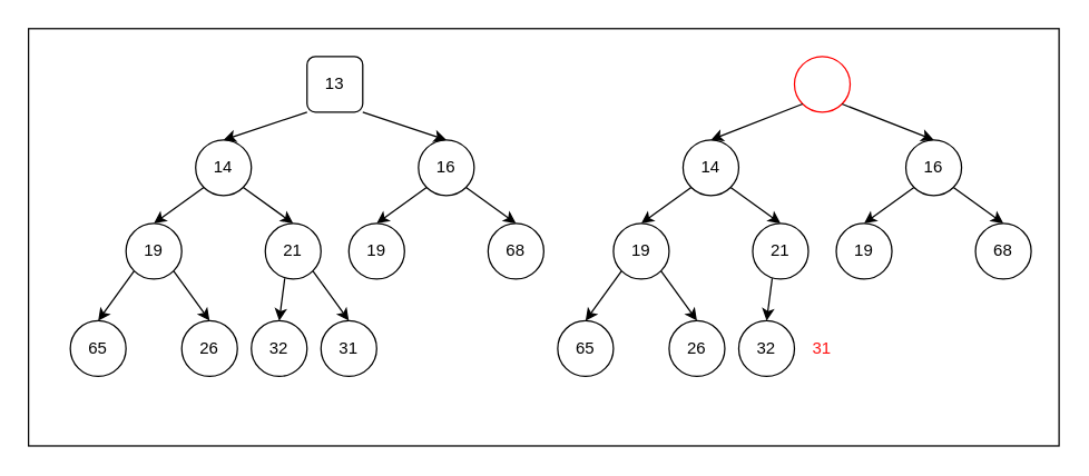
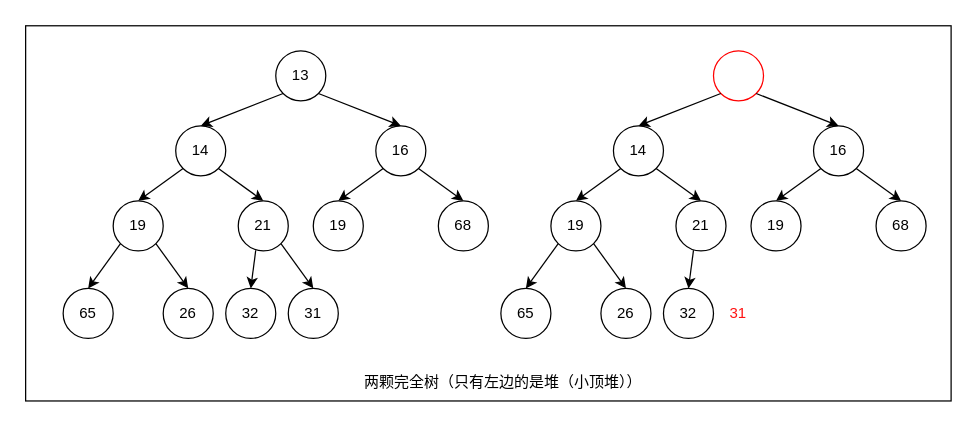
  <mxCell id="0" />
  <mxCell id="1" parent="0" />
  <mxCell id="2" value="" style="rounded=0;whiteSpace=wrap;html=1;strokeColor=#000000;fontColor=#000000;" parent="1" vertex="1"><mxGeometry x="20" y="20" width="740" height="300" as="geometry" /></mxCell>
- <mxCell id="3" value="13" style="whiteSpace=wrap;html=1;aspect=fixed;rounded=1;" parent="1" vertex="1"><mxGeometry x="220" y="40" width="40" height="40" as="geometry" /></mxCell>
+ <mxCell id="3" value="13" style="ellipse;whiteSpace=wrap;html=1;aspect=fixed;" parent="1" vertex="1"><mxGeometry x="220" y="40" width="40" height="40" as="geometry" /></mxCell>
  <mxCell id="4" value="14" style="ellipse;whiteSpace=wrap;html=1;aspect=fixed;" parent="1" vertex="1"><mxGeometry x="140" y="100" width="40" height="40" as="geometry" /></mxCell>
  <mxCell id="5" value="16" style="ellipse;whiteSpace=wrap;html=1;aspect=fixed;" parent="1" vertex="1"><mxGeometry x="300" y="100" width="40" height="40" as="geometry" /></mxCell>
  <mxCell id="6" value="19" style="ellipse;whiteSpace=wrap;html=1;aspect=fixed;" parent="1" vertex="1"><mxGeometry x="90" y="160" width="40" height="40" as="geometry" /></mxCell>
  <mxCell id="7" value="68" style="ellipse;whiteSpace=wrap;html=1;aspect=fixed;" parent="1" vertex="1"><mxGeometry x="350" y="160" width="40" height="40" as="geometry" /></mxCell>
  <mxCell id="8" value="19" style="ellipse;whiteSpace=wrap;html=1;aspect=fixed;" parent="1" vertex="1"><mxGeometry x="250" y="160" width="40" height="40" as="geometry" /></mxCell>
  <mxCell id="9" value="21" style="ellipse;whiteSpace=wrap;html=1;aspect=fixed;" parent="1" vertex="1"><mxGeometry x="190" y="160" width="40" height="40" as="geometry" /></mxCell>
  <mxCell id="10" value="65" style="ellipse;whiteSpace=wrap;html=1;aspect=fixed;" parent="1" vertex="1"><mxGeometry x="50" y="230" width="40" height="40" as="geometry" /></mxCell>
  <mxCell id="11" value="32" style="ellipse;whiteSpace=wrap;html=1;aspect=fixed;" parent="1" vertex="1"><mxGeometry x="180" y="230" width="40" height="40" as="geometry" /></mxCell>
  <mxCell id="12" value="26" style="ellipse;whiteSpace=wrap;html=1;aspect=fixed;" parent="1" vertex="1"><mxGeometry x="130" y="230" width="40" height="40" as="geometry" /></mxCell>
  <mxCell id="13" value="" style="endArrow=classic;html=1;rounded=0;entryX=0.5;entryY=0;entryDx=0;entryDy=0;exitX=0;exitY=1;exitDx=0;exitDy=0;" parent="1" source="3" target="4" edge="1"><mxGeometry width="50" height="50" relative="1" as="geometry"><mxPoint x="220" y="100" as="sourcePoint" /><mxPoint x="330" y="190" as="targetPoint" /></mxGeometry></mxCell>
  <mxCell id="14" value="" style="endArrow=classic;html=1;rounded=0;entryX=0.5;entryY=0;entryDx=0;entryDy=0;exitX=1;exitY=1;exitDx=0;exitDy=0;" parent="1" source="3" target="5" edge="1"><mxGeometry width="50" height="50" relative="1" as="geometry"><mxPoint x="310" y="60" as="sourcePoint" /><mxPoint x="184" y="116" as="targetPoint" /></mxGeometry></mxCell>
  <mxCell id="15" value="" style="endArrow=classic;html=1;rounded=0;entryX=0.5;entryY=0;entryDx=0;entryDy=0;exitX=0;exitY=1;exitDx=0;exitDy=0;" parent="1" source="4" target="6" edge="1"><mxGeometry width="50" height="50" relative="1" as="geometry"><mxPoint x="236" y="84" as="sourcePoint" /><mxPoint x="184" y="116" as="targetPoint" /></mxGeometry></mxCell>
  <mxCell id="16" value="" style="endArrow=classic;html=1;rounded=0;entryX=0.5;entryY=0;entryDx=0;entryDy=0;exitX=1;exitY=1;exitDx=0;exitDy=0;" parent="1" source="4" target="9" edge="1"><mxGeometry width="50" height="50" relative="1" as="geometry"><mxPoint x="156" y="144" as="sourcePoint" /><mxPoint x="134" y="176" as="targetPoint" /></mxGeometry></mxCell>
  <mxCell id="17" value="" style="endArrow=classic;html=1;rounded=0;entryX=0.5;entryY=0;entryDx=0;entryDy=0;exitX=0;exitY=1;exitDx=0;exitDy=0;" parent="1" source="6" target="10" edge="1"><mxGeometry width="50" height="50" relative="1" as="geometry"><mxPoint x="156" y="144" as="sourcePoint" /><mxPoint x="134" y="176" as="targetPoint" /></mxGeometry></mxCell>
  <mxCell id="18" value="" style="endArrow=classic;html=1;rounded=0;entryX=0.5;entryY=0;entryDx=0;entryDy=0;exitX=1;exitY=1;exitDx=0;exitDy=0;" parent="1" source="6" target="12" edge="1"><mxGeometry width="50" height="50" relative="1" as="geometry"><mxPoint x="106" y="204" as="sourcePoint" /><mxPoint x="80" y="240" as="targetPoint" /></mxGeometry></mxCell>
  <mxCell id="19" value="" style="endArrow=classic;html=1;rounded=0;entryX=0.5;entryY=0;entryDx=0;entryDy=0;exitX=0.35;exitY=0.988;exitDx=0;exitDy=0;exitPerimeter=0;" parent="1" source="9" target="11" edge="1"><mxGeometry width="50" height="50" relative="1" as="geometry"><mxPoint x="134" y="204" as="sourcePoint" /><mxPoint x="160" y="240" as="targetPoint" /></mxGeometry></mxCell>
  <mxCell id="20" value="" style="endArrow=classic;html=1;rounded=0;entryX=0.5;entryY=0;entryDx=0;entryDy=0;exitX=0;exitY=1;exitDx=0;exitDy=0;" parent="1" source="5" target="8" edge="1"><mxGeometry width="50" height="50" relative="1" as="geometry"><mxPoint x="214" y="210" as="sourcePoint" /><mxPoint x="210" y="240" as="targetPoint" /></mxGeometry></mxCell>
  <mxCell id="21" value="" style="endArrow=classic;html=1;rounded=0;entryX=0.5;entryY=0;entryDx=0;entryDy=0;exitX=1;exitY=1;exitDx=0;exitDy=0;" parent="1" source="5" target="7" edge="1"><mxGeometry width="50" height="50" relative="1" as="geometry"><mxPoint x="316" y="144" as="sourcePoint" /><mxPoint x="280" y="170" as="targetPoint" /></mxGeometry></mxCell>
+ <mxCell id="22" value="两颗完全树（只有左边的是堆（小顶堆））" style="text;html=1;strokeColor=none;fillColor=none;align=center;verticalAlign=middle;whiteSpace=wrap;rounded=0;fontColor=#000000;" parent="1" vertex="1"><mxGeometry x="267" y="290" width="270" height="30" as="geometry" /></mxCell>
  <mxCell id="23" value="31" style="ellipse;whiteSpace=wrap;html=1;aspect=fixed;" vertex="1" parent="1"><mxGeometry x="230" y="230" width="40" height="40" as="geometry" /></mxCell>
  <mxCell id="24" value="" style="endArrow=classic;html=1;rounded=0;entryX=0.5;entryY=0;entryDx=0;entryDy=0;exitX=1;exitY=1;exitDx=0;exitDy=0;" edge="1" parent="1" source="9" target="23"><mxGeometry width="50" height="50" relative="1" as="geometry"><mxPoint x="214" y="210" as="sourcePoint" /><mxPoint x="210" y="240" as="targetPoint" /></mxGeometry></mxCell>
  <mxCell id="25" value="" style="ellipse;whiteSpace=wrap;html=1;aspect=fixed;strokeColor=#FF0000;" vertex="1" parent="1"><mxGeometry x="570" y="40" width="40" height="40" as="geometry" /></mxCell>
  <mxCell id="26" value="14" style="ellipse;whiteSpace=wrap;html=1;aspect=fixed;" vertex="1" parent="1"><mxGeometry x="490" y="100" width="40" height="40" as="geometry" /></mxCell>
  <mxCell id="27" value="16" style="ellipse;whiteSpace=wrap;html=1;aspect=fixed;" vertex="1" parent="1"><mxGeometry x="650" y="100" width="40" height="40" as="geometry" /></mxCell>
  <mxCell id="28" value="19" style="ellipse;whiteSpace=wrap;html=1;aspect=fixed;" vertex="1" parent="1"><mxGeometry x="440" y="160" width="40" height="40" as="geometry" /></mxCell>
  <mxCell id="29" value="68" style="ellipse;whiteSpace=wrap;html=1;aspect=fixed;" vertex="1" parent="1"><mxGeometry x="700" y="160" width="40" height="40" as="geometry" /></mxCell>
  <mxCell id="30" value="19" style="ellipse;whiteSpace=wrap;html=1;aspect=fixed;" vertex="1" parent="1"><mxGeometry x="600" y="160" width="40" height="40" as="geometry" /></mxCell>
  <mxCell id="31" value="21" style="ellipse;whiteSpace=wrap;html=1;aspect=fixed;" vertex="1" parent="1"><mxGeometry x="540" y="160" width="40" height="40" as="geometry" /></mxCell>
  <mxCell id="32" value="65" style="ellipse;whiteSpace=wrap;html=1;aspect=fixed;" vertex="1" parent="1"><mxGeometry x="400" y="230" width="40" height="40" as="geometry" /></mxCell>
  <mxCell id="33" value="32" style="ellipse;whiteSpace=wrap;html=1;aspect=fixed;" vertex="1" parent="1"><mxGeometry x="530" y="230" width="40" height="40" as="geometry" /></mxCell>
  <mxCell id="34" value="26" style="ellipse;whiteSpace=wrap;html=1;aspect=fixed;" vertex="1" parent="1"><mxGeometry x="480" y="230" width="40" height="40" as="geometry" /></mxCell>
  <mxCell id="35" value="" style="endArrow=classic;html=1;rounded=0;entryX=0.5;entryY=0;entryDx=0;entryDy=0;exitX=0;exitY=1;exitDx=0;exitDy=0;" edge="1" parent="1" source="25" target="26"><mxGeometry width="50" height="50" relative="1" as="geometry"><mxPoint x="570" y="100" as="sourcePoint" /><mxPoint x="680" y="190" as="targetPoint" /></mxGeometry></mxCell>
  <mxCell id="36" value="" style="endArrow=classic;html=1;rounded=0;entryX=0.5;entryY=0;entryDx=0;entryDy=0;exitX=1;exitY=1;exitDx=0;exitDy=0;" edge="1" parent="1" source="25" target="27"><mxGeometry width="50" height="50" relative="1" as="geometry"><mxPoint x="660" y="60" as="sourcePoint" /><mxPoint x="534" y="116" as="targetPoint" /></mxGeometry></mxCell>
  <mxCell id="37" value="" style="endArrow=classic;html=1;rounded=0;entryX=0.5;entryY=0;entryDx=0;entryDy=0;exitX=0;exitY=1;exitDx=0;exitDy=0;" edge="1" parent="1" source="26" target="28"><mxGeometry width="50" height="50" relative="1" as="geometry"><mxPoint x="586" y="84" as="sourcePoint" /><mxPoint x="534" y="116" as="targetPoint" /></mxGeometry></mxCell>
  <mxCell id="38" value="" style="endArrow=classic;html=1;rounded=0;entryX=0.5;entryY=0;entryDx=0;entryDy=0;exitX=1;exitY=1;exitDx=0;exitDy=0;" edge="1" parent="1" source="26" target="31"><mxGeometry width="50" height="50" relative="1" as="geometry"><mxPoint x="506" y="144" as="sourcePoint" /><mxPoint x="484" y="176" as="targetPoint" /></mxGeometry></mxCell>
  <mxCell id="39" value="" style="endArrow=classic;html=1;rounded=0;entryX=0.5;entryY=0;entryDx=0;entryDy=0;exitX=0;exitY=1;exitDx=0;exitDy=0;" edge="1" parent="1" source="28" target="32"><mxGeometry width="50" height="50" relative="1" as="geometry"><mxPoint x="506" y="144" as="sourcePoint" /><mxPoint x="484" y="176" as="targetPoint" /></mxGeometry></mxCell>
  <mxCell id="40" value="" style="endArrow=classic;html=1;rounded=0;entryX=0.5;entryY=0;entryDx=0;entryDy=0;exitX=1;exitY=1;exitDx=0;exitDy=0;" edge="1" parent="1" source="28" target="34"><mxGeometry width="50" height="50" relative="1" as="geometry"><mxPoint x="456" y="204" as="sourcePoint" /><mxPoint x="430" y="240" as="targetPoint" /></mxGeometry></mxCell>
  <mxCell id="41" value="" style="endArrow=classic;html=1;rounded=0;entryX=0.5;entryY=0;entryDx=0;entryDy=0;exitX=0.35;exitY=0.988;exitDx=0;exitDy=0;exitPerimeter=0;" edge="1" parent="1" source="31" target="33"><mxGeometry width="50" height="50" relative="1" as="geometry"><mxPoint x="484" y="204" as="sourcePoint" /><mxPoint x="510" y="240" as="targetPoint" /></mxGeometry></mxCell>
  <mxCell id="42" value="" style="endArrow=classic;html=1;rounded=0;entryX=0.5;entryY=0;entryDx=0;entryDy=0;exitX=0;exitY=1;exitDx=0;exitDy=0;" edge="1" parent="1" source="27" target="30"><mxGeometry width="50" height="50" relative="1" as="geometry"><mxPoint x="564" y="210" as="sourcePoint" /><mxPoint x="560" y="240" as="targetPoint" /></mxGeometry></mxCell>
  <mxCell id="43" value="" style="endArrow=classic;html=1;rounded=0;entryX=0.5;entryY=0;entryDx=0;entryDy=0;exitX=1;exitY=1;exitDx=0;exitDy=0;" edge="1" parent="1" source="27" target="29"><mxGeometry width="50" height="50" relative="1" as="geometry"><mxPoint x="666" y="144" as="sourcePoint" /><mxPoint x="630" y="170" as="targetPoint" /></mxGeometry></mxCell>
  <mxCell id="44" value="&lt;font color=&quot;#ff1212&quot;&gt;31&lt;/font&gt;" style="text;html=1;strokeColor=none;fillColor=none;align=center;verticalAlign=middle;whiteSpace=wrap;rounded=0;" vertex="1" parent="1"><mxGeometry x="570" y="235" width="40" height="30" as="geometry" /></mxCell>
